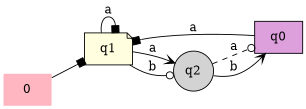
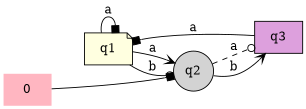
  digraph {
    rankdir=LR
    node [style=filled]
    edge [arrowhead=box style=solid]
    q1 [fillcolor=lightyellow shape=note]
    q2 [fillcolor=lightgrey shape=circle]
-   q3 [fillcolor=plum shape=box label=q0]
+   q3 [fillcolor=plum shape=box]
    0 [fillcolor=lightpink shape=none]
    q1 -> q1 [label=a]
    q1 -> q2 [arrowhead=vee label=a]
    q1 -> q2 [arrowhead=odot label=b]
    q2 -> q3 [arrowhead=odot label=a style=dashed]
    q2 -> q3 [arrowhead=vee label=b]
    q3 -> q1 [label=a]
-   0 -> q1
+   0 -> q2
  }
